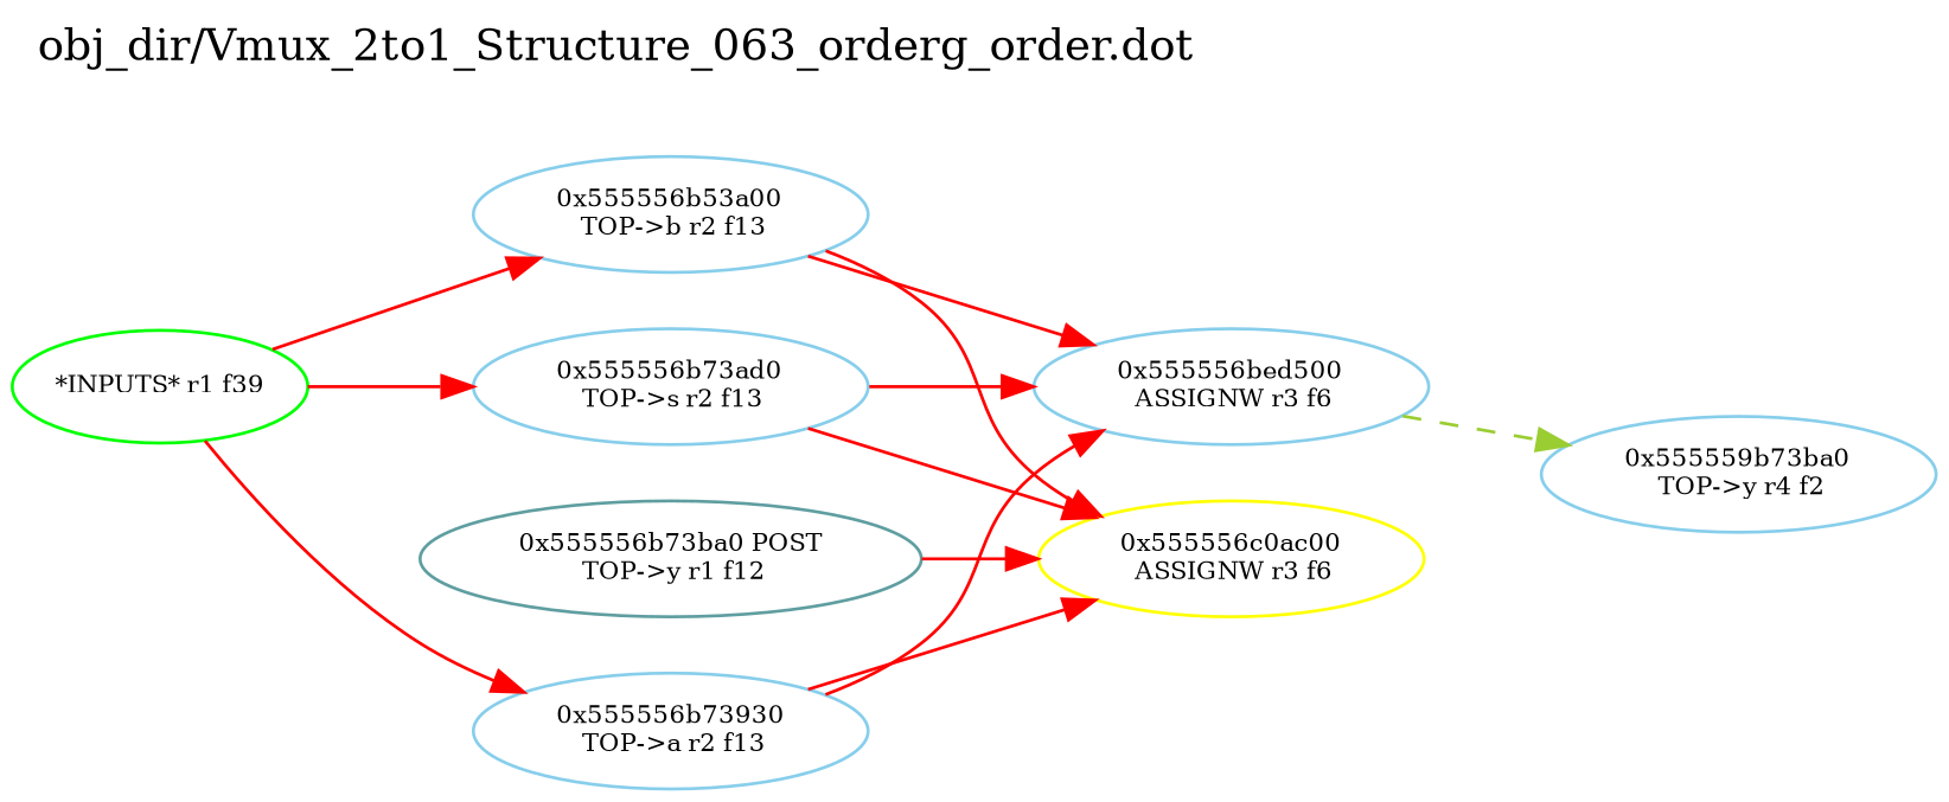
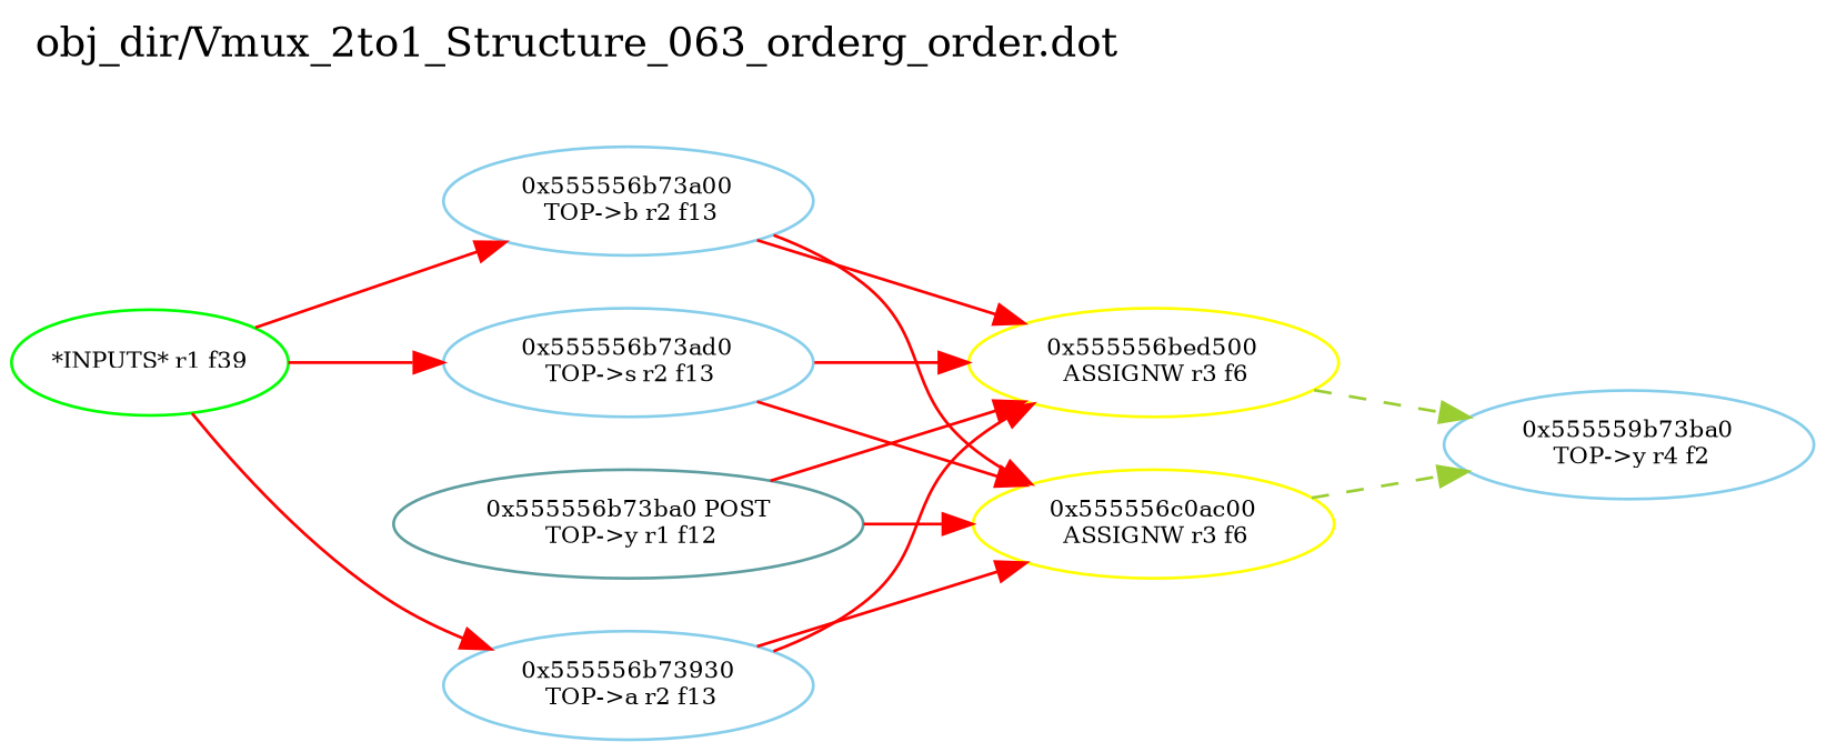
  digraph {
    label="obj_dir/Vmux_2to1_Structure_063_orderg_order.dot"
    labeljust=l
    labelloc=t
    rankdir=LR
    node [color=skyblue fontsize=8]
    edge [color=red fontsize=8 weight=8]
    n1 [color=CadetBlue label="0x555556b73ba0 POST\n TOP->y r1 f12"]
-   n2 [label="0x555556bed500\n ASSIGNW r3 f6"]
+   n2 [color=yellow label="0x555556bed500\n ASSIGNW r3 f6"]
    n3 [color=yellow label="0x555556c0ac00\n ASSIGNW r3 f6"]
    n4 [label="0x555559b73ba0\n TOP->y r4 f2"]
    n5 [color=green label="*INPUTS* r1 f39"]
    n6 [label="0x555556b73930\n TOP->a r2 f13"]
-   n7 [label="0x555556b53a00\n TOP->b r2 f13"]
+   n7 [label="0x555556b73a00\n TOP->b r2 f13"]
    n8 [label="0x555556b73ad0\n TOP->s r2 f13"]
+   n1 -> n2 [weight=2]
    n1 -> n3 [weight=2]
    n2 -> n4 [color=yellowGreen style=dashed weight=1]
+   n3 -> n4 [color=yellowGreen style=dashed weight=1]
    n5 -> n6 [weight=1]
    n5 -> n7 [weight=1]
    n5 -> n8 [weight=1]
    n6 -> n2
    n6 -> n3
    n7 -> n2
    n7 -> n3
    n8 -> n2
    n8 -> n3
  }
